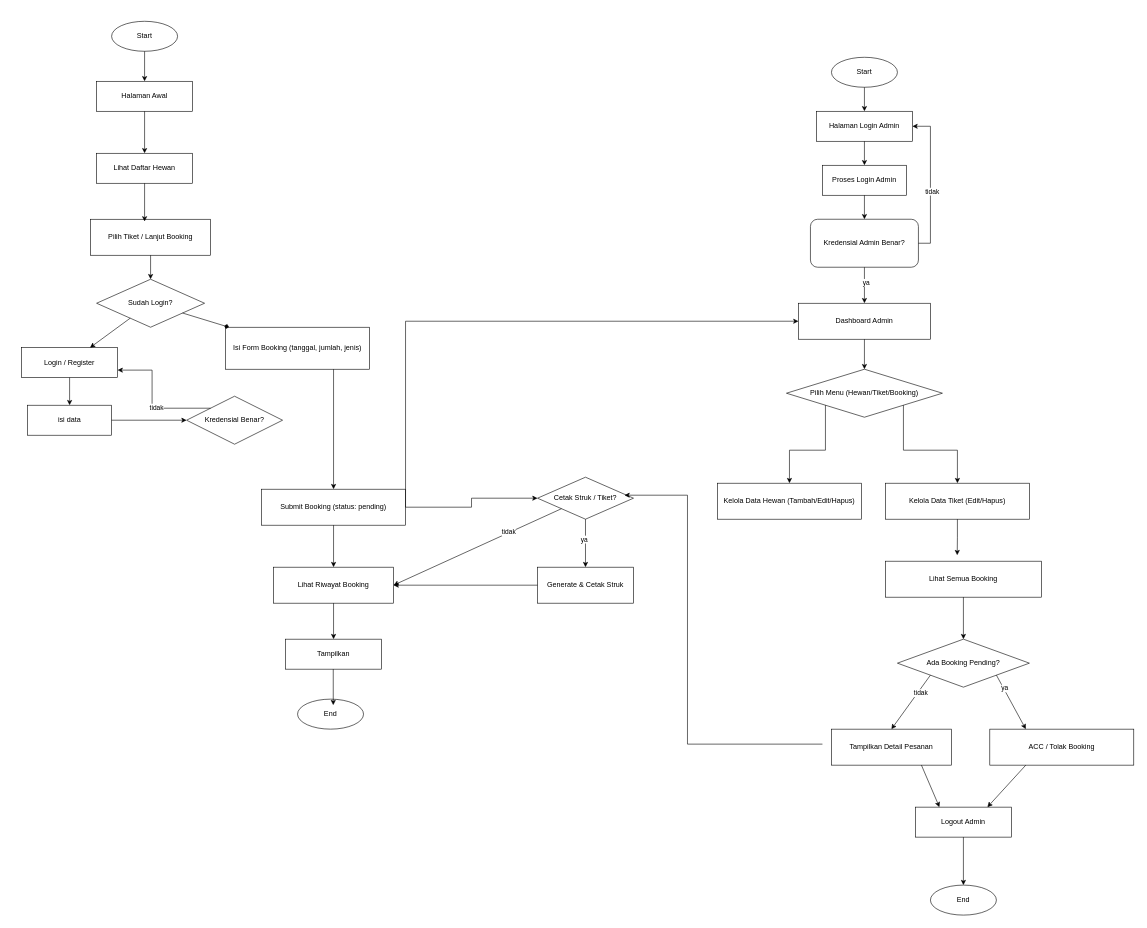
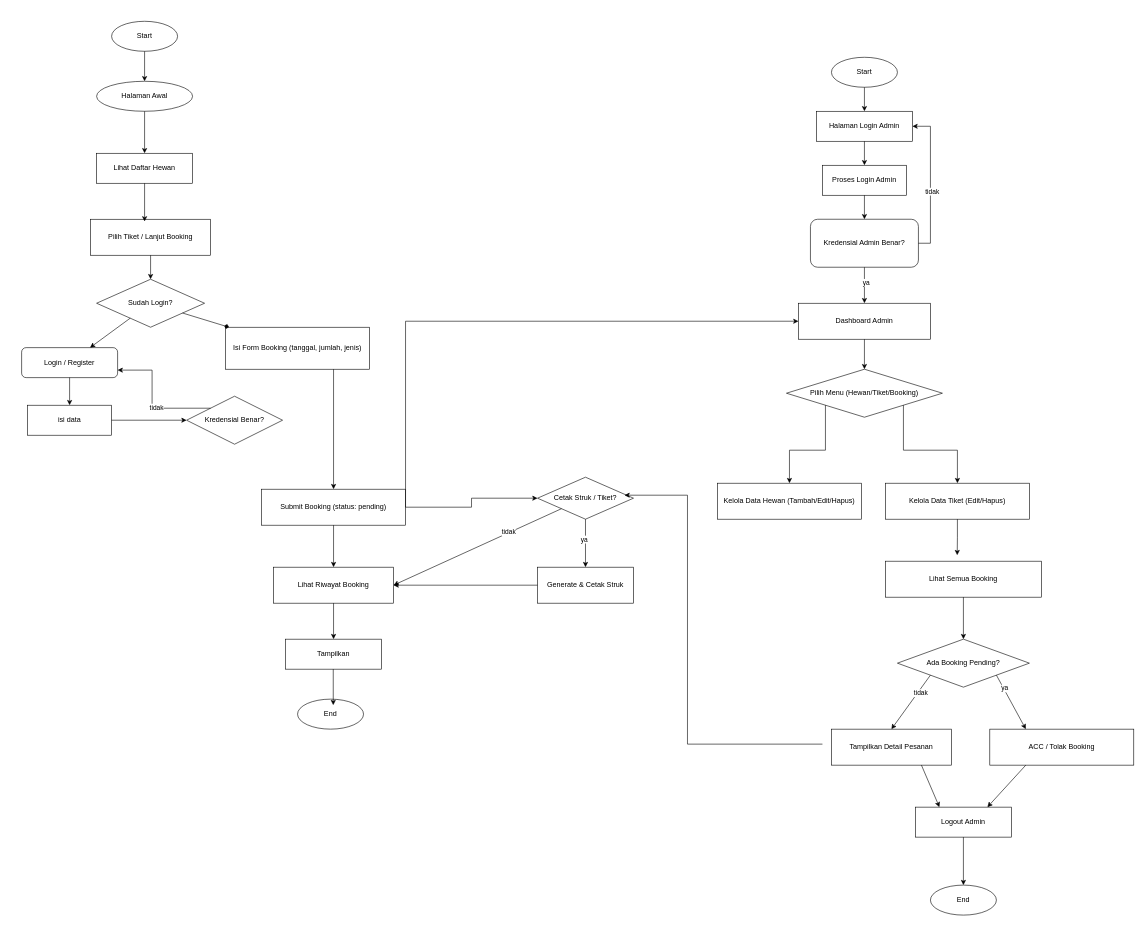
  <mxCell id="0" />
  <mxCell id="1" parent="0" />
  <mxCell id="2" style="edgeStyle=orthogonalEdgeStyle;rounded=0;orthogonalLoop=1;jettySize=auto;html=1;exitX=0.5;exitY=1;exitDx=0;exitDy=0;entryX=0.5;entryY=0;entryDx=0;entryDy=0;" edge="1" parent="1" source="3" target="5"><mxGeometry relative="1" as="geometry" /></mxCell>
  <mxCell id="3" value="Start" style="ellipse;whiteSpace=wrap;html=1;strokeColor=#000000;fillColor=none;" parent="1" vertex="1"><mxGeometry x="170" y="20" width="110" height="50" as="geometry" /></mxCell>
  <mxCell id="4" style="edgeStyle=orthogonalEdgeStyle;rounded=0;orthogonalLoop=1;jettySize=auto;html=1;exitX=0.5;exitY=1;exitDx=0;exitDy=0;entryX=0.5;entryY=0;entryDx=0;entryDy=0;" edge="1" parent="1" source="5" target="6"><mxGeometry relative="1" as="geometry" /></mxCell>
- <mxCell id="5" value="Halaman Awal" style="rounded=0;whiteSpace=wrap;html=1;strokeColor=#000000;fillColor=none;" parent="1" vertex="1"><mxGeometry x="145" y="120" width="160" height="50" as="geometry" /></mxCell>
+ <mxCell id="5" value="Halaman Awal" style="ellipse;whiteSpace=wrap;html=1;strokeColor=#000000;fillColor=none;" parent="1" vertex="1"><mxGeometry x="145" y="120" width="160" height="50" as="geometry" /></mxCell>
  <mxCell id="6" value="Lihat Daftar Hewan" style="rounded=0;whiteSpace=wrap;html=1;strokeColor=#000000;fillColor=none;" parent="1" vertex="1"><mxGeometry x="145" y="240" width="160" height="50" as="geometry" /></mxCell>
  <mxCell id="7" style="edgeStyle=orthogonalEdgeStyle;rounded=0;orthogonalLoop=1;jettySize=auto;html=1;exitX=0.5;exitY=1;exitDx=0;exitDy=0;entryX=0.5;entryY=0;entryDx=0;entryDy=0;" edge="1" parent="1" source="8" target="9"><mxGeometry relative="1" as="geometry" /></mxCell>
  <mxCell id="8" value="Pilih Tiket / Lanjut Booking" style="rounded=0;whiteSpace=wrap;html=1;strokeColor=#000000;fillColor=none;" parent="1" vertex="1"><mxGeometry x="135" y="350" width="200" height="60" as="geometry" /></mxCell>
  <mxCell id="9" value="Sudah Login?" style="rhombus;whiteSpace=wrap;html=1;strokeColor=#000000;fillColor=none;" parent="1" vertex="1"><mxGeometry x="145" y="450" width="180" height="80" as="geometry" /></mxCell>
- <mxCell id="10" value="Login / Register" style="rounded=0;whiteSpace=wrap;html=1;strokeColor=#000000;fillColor=none;" parent="1" vertex="1"><mxGeometry x="20" y="564" width="160" height="50" as="geometry" /></mxCell>
+ <mxCell id="10" value="Login / Register" style="whiteSpace=wrap;html=1;strokeColor=#000000;fillColor=none;rounded=1;" parent="1" vertex="1"><mxGeometry x="20" y="564" width="160" height="50" as="geometry" /></mxCell>
  <mxCell id="11" style="edgeStyle=orthogonalEdgeStyle;rounded=0;orthogonalLoop=1;jettySize=auto;html=1;exitX=1;exitY=0.5;exitDx=0;exitDy=0;entryX=0;entryY=0.5;entryDx=0;entryDy=0;" edge="1" parent="1" source="12" target="15"><mxGeometry relative="1" as="geometry" /></mxCell>
  <mxCell id="12" value="isi data" style="rounded=0;whiteSpace=wrap;html=1;strokeColor=#000000;fillColor=none;" parent="1" vertex="1"><mxGeometry x="30" y="660" width="140" height="50" as="geometry" /></mxCell>
  <mxCell id="13" style="edgeStyle=orthogonalEdgeStyle;rounded=0;orthogonalLoop=1;jettySize=auto;html=1;exitX=0;exitY=0;exitDx=0;exitDy=0;entryX=1;entryY=0.75;entryDx=0;entryDy=0;" edge="1" parent="1" source="15" target="10"><mxGeometry relative="1" as="geometry" /></mxCell>
  <mxCell id="14" value="tidak" style="edgeLabel;html=1;align=center;verticalAlign=middle;resizable=0;points=[];" vertex="1" connectable="0" parent="13"><mxGeometry x="-0.167" y="-2" relative="1" as="geometry"><mxPoint as="offset" /></mxGeometry></mxCell>
  <mxCell id="15" value="Kredensial Benar?" style="rhombus;whiteSpace=wrap;html=1;strokeColor=#000000;fillColor=none;" parent="1" vertex="1"><mxGeometry x="295" y="645" width="160" height="80" as="geometry" /></mxCell>
  <mxCell id="16" style="edgeStyle=orthogonalEdgeStyle;rounded=0;orthogonalLoop=1;jettySize=auto;html=1;exitX=0.75;exitY=1;exitDx=0;exitDy=0;entryX=0.5;entryY=0;entryDx=0;entryDy=0;" edge="1" parent="1" source="17" target="21"><mxGeometry relative="1" as="geometry" /></mxCell>
  <mxCell id="17" value="Isi Form Booking (tanggal, jumlah, jenis)" style="rounded=0;whiteSpace=wrap;html=1;strokeColor=#000000;fillColor=none;" parent="1" vertex="1"><mxGeometry x="360" y="530" width="240" height="70" as="geometry" /></mxCell>
  <mxCell id="18" style="edgeStyle=orthogonalEdgeStyle;rounded=0;orthogonalLoop=1;jettySize=auto;html=1;exitX=0.5;exitY=1;exitDx=0;exitDy=0;entryX=0.5;entryY=0;entryDx=0;entryDy=0;" edge="1" parent="1" source="21" target="30"><mxGeometry relative="1" as="geometry" /></mxCell>
  <mxCell id="19" style="edgeStyle=orthogonalEdgeStyle;rounded=0;orthogonalLoop=1;jettySize=auto;html=1;exitX=1;exitY=0.5;exitDx=0;exitDy=0;entryX=0;entryY=0.5;entryDx=0;entryDy=0;" edge="1" parent="1" source="21" target="45"><mxGeometry relative="1" as="geometry"><Array as="points"><mxPoint x="660" y="520" /></Array></mxGeometry></mxCell>
  <mxCell id="20" style="edgeStyle=orthogonalEdgeStyle;rounded=0;orthogonalLoop=1;jettySize=auto;html=1;exitX=1;exitY=0.5;exitDx=0;exitDy=0;entryX=0;entryY=0.5;entryDx=0;entryDy=0;" edge="1" parent="1" source="21" target="26"><mxGeometry relative="1" as="geometry" /></mxCell>
  <mxCell id="21" value="Submit Booking (status: pending)" style="rounded=0;whiteSpace=wrap;html=1;strokeColor=#000000;fillColor=none;" parent="1" vertex="1"><mxGeometry x="420" y="800" width="240" height="60" as="geometry" /></mxCell>
  <mxCell id="22" style="edgeStyle=orthogonalEdgeStyle;rounded=0;orthogonalLoop=1;jettySize=auto;html=1;exitX=0;exitY=0.5;exitDx=0;exitDy=0;entryX=1;entryY=0.5;entryDx=0;entryDy=0;" edge="1" parent="1"><mxGeometry relative="1" as="geometry"><mxPoint x="1355" y="1225" as="sourcePoint" /><mxPoint x="1025" y="810" as="targetPoint" /><Array as="points"><mxPoint x="1130" y="1225" /><mxPoint x="1130" y="810" /></Array></mxGeometry></mxCell>
  <mxCell id="23" value="Tampilkan Detail Pesanan" style="rounded=0;whiteSpace=wrap;html=1;strokeColor=#000000;fillColor=none;" parent="1" vertex="1"><mxGeometry x="1370" y="1200" width="200" height="60" as="geometry" /></mxCell>
  <mxCell id="24" style="edgeStyle=orthogonalEdgeStyle;rounded=0;orthogonalLoop=1;jettySize=auto;html=1;exitX=0.5;exitY=1;exitDx=0;exitDy=0;entryX=0.5;entryY=0;entryDx=0;entryDy=0;" edge="1" parent="1" source="26" target="28"><mxGeometry relative="1" as="geometry" /></mxCell>
  <mxCell id="25" value="ya" style="edgeLabel;html=1;align=center;verticalAlign=middle;resizable=0;points=[];" vertex="1" connectable="0" parent="24"><mxGeometry x="-0.184" y="-3" relative="1" as="geometry"><mxPoint as="offset" /></mxGeometry></mxCell>
  <mxCell id="26" value="Cetak Struk / Tiket?" style="rhombus;whiteSpace=wrap;html=1;strokeColor=#000000;fillColor=none;" parent="1" vertex="1"><mxGeometry x="880" y="780" width="160" height="70" as="geometry" /></mxCell>
  <mxCell id="27" style="edgeStyle=orthogonalEdgeStyle;rounded=0;orthogonalLoop=1;jettySize=auto;html=1;exitX=0;exitY=0.5;exitDx=0;exitDy=0;" edge="1" parent="1" source="28" target="30"><mxGeometry relative="1" as="geometry" /></mxCell>
  <mxCell id="28" value="Generate &amp; Cetak Struk" style="rounded=0;whiteSpace=wrap;html=1;strokeColor=#000000;fillColor=none;" parent="1" vertex="1"><mxGeometry x="880" y="930" width="160" height="60" as="geometry" /></mxCell>
  <mxCell id="29" style="edgeStyle=orthogonalEdgeStyle;rounded=0;orthogonalLoop=1;jettySize=auto;html=1;exitX=0.5;exitY=1;exitDx=0;exitDy=0;entryX=0.5;entryY=0;entryDx=0;entryDy=0;" edge="1" parent="1" source="30" target="31"><mxGeometry relative="1" as="geometry" /></mxCell>
  <mxCell id="30" value="Lihat Riwayat Booking" style="rounded=0;whiteSpace=wrap;html=1;strokeColor=#000000;fillColor=none;" parent="1" vertex="1"><mxGeometry x="440" y="930" width="200" height="60" as="geometry" /></mxCell>
  <mxCell id="31" value="Tampilkan" style="rounded=0;whiteSpace=wrap;html=1;strokeColor=#000000;fillColor=none;" parent="1" vertex="1"><mxGeometry x="460" y="1050" width="160" height="50" as="geometry" /></mxCell>
  <mxCell id="32" value="End" style="ellipse;whiteSpace=wrap;html=1;strokeColor=#000000;fillColor=none;" parent="1" vertex="1"><mxGeometry x="480" y="1150" width="110" height="50" as="geometry" /></mxCell>
  <mxCell id="33" style="edgeStyle=orthogonalEdgeStyle;rounded=0;orthogonalLoop=1;jettySize=auto;html=1;exitX=0.5;exitY=1;exitDx=0;exitDy=0;entryX=0.5;entryY=0;entryDx=0;entryDy=0;" edge="1" parent="1" source="34" target="36"><mxGeometry relative="1" as="geometry" /></mxCell>
  <mxCell id="34" value="Start" style="ellipse;whiteSpace=wrap;html=1;strokeColor=#000000;fillColor=none;" parent="1" vertex="1"><mxGeometry x="1370" y="80" width="110" height="50" as="geometry" /></mxCell>
  <mxCell id="35" style="edgeStyle=orthogonalEdgeStyle;rounded=0;orthogonalLoop=1;jettySize=auto;html=1;exitX=0.5;exitY=1;exitDx=0;exitDy=0;entryX=0.5;entryY=0;entryDx=0;entryDy=0;" edge="1" parent="1" source="36" target="38"><mxGeometry relative="1" as="geometry" /></mxCell>
  <mxCell id="36" value="Halaman Login Admin" style="rounded=0;whiteSpace=wrap;html=1;strokeColor=#000000;fillColor=none;" parent="1" vertex="1"><mxGeometry x="1345" y="170" width="160" height="50" as="geometry" /></mxCell>
  <mxCell id="37" style="edgeStyle=orthogonalEdgeStyle;rounded=0;orthogonalLoop=1;jettySize=auto;html=1;exitX=0.5;exitY=1;exitDx=0;exitDy=0;entryX=0.5;entryY=0;entryDx=0;entryDy=0;" edge="1" parent="1" source="38" target="43"><mxGeometry relative="1" as="geometry" /></mxCell>
  <mxCell id="38" value="Proses Login Admin" style="rounded=0;whiteSpace=wrap;html=1;strokeColor=#000000;fillColor=none;" parent="1" vertex="1"><mxGeometry x="1355" y="260" width="140" height="50" as="geometry" /></mxCell>
  <mxCell id="39" style="edgeStyle=orthogonalEdgeStyle;rounded=0;orthogonalLoop=1;jettySize=auto;html=1;exitX=1;exitY=0.5;exitDx=0;exitDy=0;entryX=1;entryY=0.5;entryDx=0;entryDy=0;" edge="1" parent="1" source="43" target="36"><mxGeometry relative="1" as="geometry" /></mxCell>
  <mxCell id="40" value="tidak" style="edgeLabel;html=1;align=center;verticalAlign=middle;resizable=0;points=[];" vertex="1" connectable="0" parent="39"><mxGeometry x="-0.127" y="-2" relative="1" as="geometry"><mxPoint as="offset" /></mxGeometry></mxCell>
  <mxCell id="41" style="edgeStyle=orthogonalEdgeStyle;rounded=0;orthogonalLoop=1;jettySize=auto;html=1;exitX=0.5;exitY=1;exitDx=0;exitDy=0;entryX=0.5;entryY=0;entryDx=0;entryDy=0;" edge="1" parent="1" source="43" target="45"><mxGeometry relative="1" as="geometry" /></mxCell>
  <mxCell id="42" value="ya" style="edgeLabel;html=1;align=center;verticalAlign=middle;resizable=0;points=[];" vertex="1" connectable="0" parent="41"><mxGeometry x="-0.163" y="2" relative="1" as="geometry"><mxPoint as="offset" /></mxGeometry></mxCell>
  <mxCell id="43" value="Kredensial Admin Benar?" style="whiteSpace=wrap;html=1;strokeColor=#000000;fillColor=none;rounded=1;" parent="1" vertex="1"><mxGeometry x="1335" y="350" width="180" height="80" as="geometry" /></mxCell>
  <mxCell id="44" style="edgeStyle=orthogonalEdgeStyle;rounded=0;orthogonalLoop=1;jettySize=auto;html=1;exitX=0.5;exitY=1;exitDx=0;exitDy=0;entryX=0.5;entryY=0;entryDx=0;entryDy=0;" edge="1" parent="1" source="45" target="48"><mxGeometry relative="1" as="geometry" /></mxCell>
  <mxCell id="45" value="Dashboard Admin" style="rounded=0;whiteSpace=wrap;html=1;strokeColor=#000000;fillColor=none;" parent="1" vertex="1"><mxGeometry x="1315" y="490" width="220" height="60" as="geometry" /></mxCell>
  <mxCell id="46" style="edgeStyle=orthogonalEdgeStyle;rounded=0;orthogonalLoop=1;jettySize=auto;html=1;exitX=0;exitY=1;exitDx=0;exitDy=0;" edge="1" parent="1" source="48" target="49"><mxGeometry relative="1" as="geometry" /></mxCell>
  <mxCell id="47" style="edgeStyle=orthogonalEdgeStyle;rounded=0;orthogonalLoop=1;jettySize=auto;html=1;exitX=1;exitY=1;exitDx=0;exitDy=0;entryX=0.5;entryY=0;entryDx=0;entryDy=0;" edge="1" parent="1" source="48" target="51"><mxGeometry relative="1" as="geometry" /></mxCell>
  <mxCell id="48" value="Pilih Menu (Hewan/Tiket/Booking)" style="rhombus;whiteSpace=wrap;html=1;strokeColor=#000000;fillColor=none;" parent="1" vertex="1"><mxGeometry x="1295" y="600" width="260" height="80" as="geometry" /></mxCell>
  <mxCell id="49" value="Kelola Data Hewan (Tambah/Edit/Hapus)" style="rounded=0;whiteSpace=wrap;html=1;strokeColor=#000000;fillColor=none;" parent="1" vertex="1"><mxGeometry x="1180" y="790" width="240" height="60" as="geometry" /></mxCell>
  <mxCell id="50" style="edgeStyle=orthogonalEdgeStyle;rounded=0;orthogonalLoop=1;jettySize=auto;html=1;exitX=0.5;exitY=1;exitDx=0;exitDy=0;" edge="1" parent="1" source="51"><mxGeometry relative="1" as="geometry"><mxPoint x="1579.667" y="910" as="targetPoint" /></mxGeometry></mxCell>
  <mxCell id="51" value="Kelola Data Tiket (Edit/Hapus)" style="rounded=0;whiteSpace=wrap;html=1;strokeColor=#000000;fillColor=none;" parent="1" vertex="1"><mxGeometry x="1460" y="790" width="240" height="60" as="geometry" /></mxCell>
  <mxCell id="52" value="Lihat Semua Booking" style="rounded=0;whiteSpace=wrap;html=1;strokeColor=#000000;fillColor=none;" parent="1" vertex="1"><mxGeometry x="1460" y="920" width="260" height="60" as="geometry" /></mxCell>
  <mxCell id="53" value="Ada Booking Pending?" style="rhombus;whiteSpace=wrap;html=1;strokeColor=#000000;fillColor=none;" parent="1" vertex="1"><mxGeometry x="1480" y="1050" width="220" height="80" as="geometry" /></mxCell>
  <mxCell id="54" value="ACC / Tolak Booking" style="rounded=0;whiteSpace=wrap;html=1;strokeColor=#000000;fillColor=none;" parent="1" vertex="1"><mxGeometry x="1634" y="1200" width="240" height="60" as="geometry" /></mxCell>
  <mxCell id="55" value="Logout Admin" style="rounded=0;whiteSpace=wrap;html=1;strokeColor=#000000;fillColor=none;" parent="1" vertex="1"><mxGeometry x="1510" y="1330" width="160" height="50" as="geometry" /></mxCell>
  <mxCell id="56" value="End" style="ellipse;whiteSpace=wrap;html=1;strokeColor=#000000;fillColor=none;" parent="1" vertex="1"><mxGeometry x="1535" y="1460" width="110" height="50" as="geometry" /></mxCell>
  <mxCell id="57" parent="1" source="3" target="5" edge="1" />
  <mxCell id="58" parent="1" source="5" target="6" edge="1" />
  <mxCell id="59" parent="1" source="6" target="8" edge="1" />
  <mxCell id="60" parent="1" source="8" target="9" edge="1" />
  <mxCell id="61" parent="1" source="9" target="10" edge="1"><mxGeometry relative="1" as="geometry"><mxPoint x="230" y="620" as="targetPoint" /></mxGeometry></mxCell>
  <mxCell id="62" parent="1" source="10" target="12" edge="1" />
  <mxCell id="63" parent="1" source="12" target="15" edge="1" />
  <mxCell id="64" parent="1" source="9" target="17" edge="1" style="endArrow=diamond;"><mxGeometry relative="1" as="geometry"><mxPoint x="250" y="770" as="targetPoint" /></mxGeometry></mxCell>
  <mxCell id="65" parent="1" source="17" target="21" edge="1" />
  <mxCell id="66" parent="1" source="21" target="23" edge="1" />
  <mxCell id="67" parent="1" source="23" target="26" edge="1" />
  <mxCell id="68" parent="1" source="26" target="28" edge="1" />
  <mxCell id="69" parent="1" source="26" target="30" edge="1" />
  <mxCell id="70" parent="1" source="30" target="31" edge="1" />
  <mxCell id="71" parent="1" source="23" target="31" edge="1" />
  <mxCell id="72" parent="1" source="31" target="32" edge="1" />
  <mxCell id="73" parent="1" source="34" target="36" edge="1" />
  <mxCell id="74" parent="1" source="36" target="38" edge="1" />
  <mxCell id="75" parent="1" source="38" target="43" edge="1" />
  <mxCell id="76" parent="1" source="43" target="45" edge="1" />
  <mxCell id="77" parent="1" source="45" target="48" edge="1" />
  <mxCell id="78" parent="1" source="48" target="49" edge="1" />
  <mxCell id="79" parent="1" source="48" target="51" edge="1" />
  <mxCell id="80" parent="1" source="48" target="52" edge="1" />
  <mxCell id="81" parent="1" source="52" target="53" edge="1" />
  <mxCell id="82" parent="1" source="53" target="54" edge="1" />
  <mxCell id="83" parent="1" source="54" target="55" edge="1" />
  <mxCell id="84" parent="1" source="55" target="56" edge="1" />
  <mxCell id="85" parent="1" source="49" target="48" edge="1" />
  <mxCell id="86" parent="1" source="51" target="48" edge="1" />
  <mxCell id="87" parent="1" source="54" target="23" edge="1" />
  <mxCell id="88" style="edgeStyle=orthogonalEdgeStyle;rounded=0;orthogonalLoop=1;jettySize=auto;html=1;exitX=0.5;exitY=1;exitDx=0;exitDy=0;" edge="1" parent="1" source="36" target="36"><mxGeometry relative="1" as="geometry" /></mxCell>
  <mxCell id="89" style="edgeStyle=orthogonalEdgeStyle;rounded=0;orthogonalLoop=1;jettySize=auto;html=1;exitX=0.5;exitY=1;exitDx=0;exitDy=0;entryX=0.45;entryY=0.061;entryDx=0;entryDy=0;entryPerimeter=0;" edge="1" parent="1" source="6" target="8"><mxGeometry relative="1" as="geometry" /></mxCell>
  <mxCell id="90" style="edgeStyle=orthogonalEdgeStyle;rounded=0;orthogonalLoop=1;jettySize=auto;html=1;exitX=0.5;exitY=1;exitDx=0;exitDy=0;entryX=0.5;entryY=0;entryDx=0;entryDy=0;" edge="1" parent="1" source="10" target="12"><mxGeometry relative="1" as="geometry" /></mxCell>
  <mxCell id="91" style="edgeStyle=orthogonalEdgeStyle;rounded=0;orthogonalLoop=1;jettySize=auto;html=1;exitX=0.5;exitY=1;exitDx=0;exitDy=0;entryX=0.5;entryY=0;entryDx=0;entryDy=0;" edge="1" parent="1"><mxGeometry relative="1" as="geometry"><mxPoint x="539.52" y="1100" as="sourcePoint" /><mxPoint x="539.52" y="1160" as="targetPoint" /></mxGeometry></mxCell>
  <mxCell id="92" value="" style="endArrow=classic;html=1;rounded=0;entryX=1;entryY=0.5;entryDx=0;entryDy=0;exitX=0;exitY=1;exitDx=0;exitDy=0;" edge="1" parent="1" source="26" target="30"><mxGeometry width="50" height="50" relative="1" as="geometry"><mxPoint x="890" y="980" as="sourcePoint" /><mxPoint x="940" y="930" as="targetPoint" /></mxGeometry></mxCell>
  <mxCell id="93" value="tidak" style="edgeLabel;html=1;align=center;verticalAlign=middle;resizable=0;points=[];" vertex="1" connectable="0" parent="92"><mxGeometry x="-0.378" y="-1" relative="1" as="geometry"><mxPoint x="-1" as="offset" /></mxGeometry></mxCell>
  <mxCell id="94" value="" style="endArrow=classic;html=1;rounded=0;entryX=0.5;entryY=0;entryDx=0;entryDy=0;exitX=0.5;exitY=1;exitDx=0;exitDy=0;" edge="1" parent="1" source="52" target="53"><mxGeometry width="50" height="50" relative="1" as="geometry"><mxPoint x="1300" y="1150" as="sourcePoint" /><mxPoint x="1350" y="1100" as="targetPoint" /></mxGeometry></mxCell>
  <mxCell id="95" value="" style="endArrow=classic;html=1;rounded=0;entryX=0.5;entryY=0;entryDx=0;entryDy=0;exitX=0;exitY=1;exitDx=0;exitDy=0;" edge="1" parent="1" source="53" target="23"><mxGeometry width="50" height="50" relative="1" as="geometry"><mxPoint x="1600" y="990" as="sourcePoint" /><mxPoint x="1600" y="1060" as="targetPoint" /></mxGeometry></mxCell>
  <mxCell id="96" value="tidak" style="edgeLabel;html=1;align=center;verticalAlign=middle;resizable=0;points=[];" vertex="1" connectable="0" parent="95"><mxGeometry x="-0.402" y="4" relative="1" as="geometry"><mxPoint as="offset" /></mxGeometry></mxCell>
  <mxCell id="97" value="" style="endArrow=classic;html=1;rounded=0;entryX=0.25;entryY=0;entryDx=0;entryDy=0;exitX=1;exitY=1;exitDx=0;exitDy=0;" edge="1" parent="1" source="53" target="54"><mxGeometry width="50" height="50" relative="1" as="geometry"><mxPoint x="1545" y="1120" as="sourcePoint" /><mxPoint x="1480" y="1210" as="targetPoint" /></mxGeometry></mxCell>
  <mxCell id="98" value="ya" style="edgeLabel;html=1;align=center;verticalAlign=middle;resizable=0;points=[];" vertex="1" connectable="0" parent="97"><mxGeometry x="-0.491" y="2" relative="1" as="geometry"><mxPoint x="-1" as="offset" /></mxGeometry></mxCell>
  <mxCell id="99" value="" style="endArrow=classic;html=1;rounded=0;exitX=0.75;exitY=1;exitDx=0;exitDy=0;entryX=0.25;entryY=0;entryDx=0;entryDy=0;" edge="1" parent="1" source="23" target="55"><mxGeometry width="50" height="50" relative="1" as="geometry"><mxPoint x="1490" y="1420" as="sourcePoint" /><mxPoint x="1540" y="1370" as="targetPoint" /></mxGeometry></mxCell>
  <mxCell id="100" value="" style="endArrow=classic;html=1;rounded=0;exitX=0.25;exitY=1;exitDx=0;exitDy=0;entryX=0.75;entryY=0;entryDx=0;entryDy=0;" edge="1" parent="1" source="54" target="55"><mxGeometry width="50" height="50" relative="1" as="geometry"><mxPoint x="1530" y="1270" as="sourcePoint" /><mxPoint x="1560" y="1340" as="targetPoint" /></mxGeometry></mxCell>
  <mxCell id="101" value="" style="endArrow=classic;html=1;rounded=0;exitX=0.5;exitY=1;exitDx=0;exitDy=0;entryX=0.5;entryY=0;entryDx=0;entryDy=0;" edge="1" parent="1" source="55" target="56"><mxGeometry width="50" height="50" relative="1" as="geometry"><mxPoint x="1704" y="1270" as="sourcePoint" /><mxPoint x="1640" y="1340" as="targetPoint" /></mxGeometry></mxCell>
